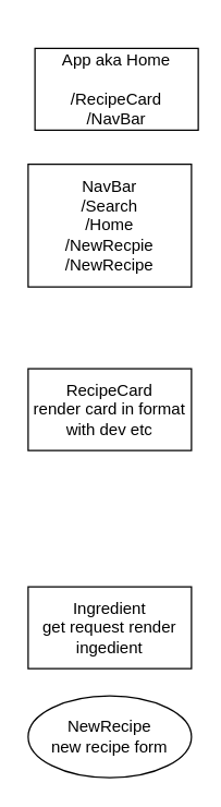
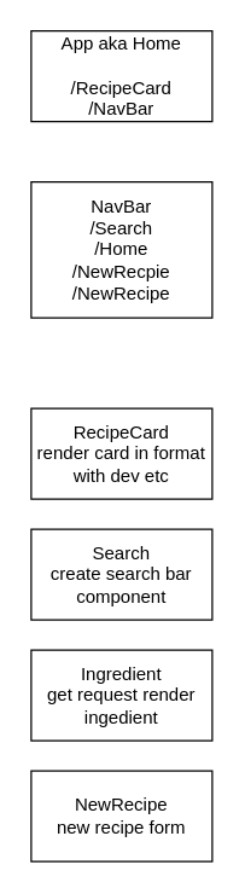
  <mxCell id="0" />
  <mxCell id="1" parent="0" />
  <mxCell id="2" value="NavBar&lt;br&gt;/Search&lt;br&gt;/Home&lt;br&gt;/NewRecpie&lt;br&gt;/NewRecipe" style="rounded=0;whiteSpace=wrap;html=1;" parent="1" vertex="1"><mxGeometry x="20" y="120" width="120" height="90" as="geometry" /></mxCell>
  <mxCell id="3" value="RecipeCard&lt;br&gt;render card in format with dev etc" style="rounded=0;whiteSpace=wrap;html=1;" parent="1" vertex="1"><mxGeometry x="20" y="270" width="120" height="60" as="geometry" /></mxCell>
- <mxCell id="4" value="App aka Home&lt;br&gt;&lt;br&gt;/RecipeCard&lt;br&gt;/NavBar" style="rounded=0;whiteSpace=wrap;html=1;" parent="1" vertex="1"><mxGeometry x="25" y="35" width="120" height="60" as="geometry" /></mxCell>
+ <mxCell id="4" value="App aka Home&lt;br&gt;&lt;br&gt;/RecipeCard&lt;br&gt;/NavBar" style="rounded=0;whiteSpace=wrap;html=1;" parent="1" vertex="1"><mxGeometry x="20" y="20" width="120" height="60" as="geometry" /></mxCell>
+ <mxCell id="5" value="Search&lt;br&gt;create search bar component" style="rounded=0;whiteSpace=wrap;html=1;" parent="1" vertex="1"><mxGeometry x="20" y="350" width="120" height="60" as="geometry" /></mxCell>
  <mxCell id="6" value="Ingredient&lt;br&gt;get request render ingedient" style="rounded=0;whiteSpace=wrap;html=1;" vertex="1" parent="1"><mxGeometry x="20" y="430" width="120" height="60" as="geometry" /></mxCell>
- <mxCell id="7" value="NewRecipe&lt;br&gt;new recipe form" style="ellipse;whiteSpace=wrap;html=1;" vertex="1" parent="1"><mxGeometry x="20" y="510" width="120" height="60" as="geometry" /></mxCell>
+ <mxCell id="7" value="NewRecipe&lt;br&gt;new recipe form" style="rounded=0;whiteSpace=wrap;html=1;" vertex="1" parent="1"><mxGeometry x="20" y="510" width="120" height="60" as="geometry" /></mxCell>
